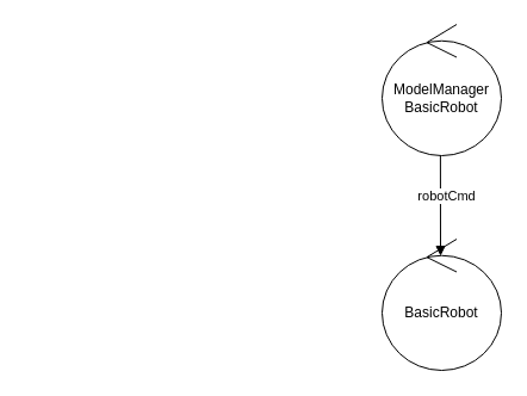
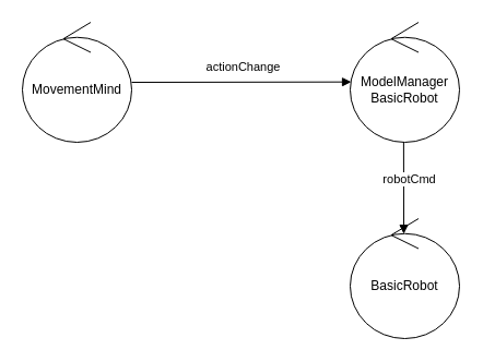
  <mxCell id="0" />
  <mxCell id="1" parent="0" />
+ <mxCell id="2" value="MovementMind" style="ellipse;shape=umlControl;whiteSpace=wrap;html=1;" vertex="1" parent="1"><mxGeometry x="20" y="20" width="100" height="110" as="geometry" /></mxCell>
  <mxCell id="3" value="ModelManager&lt;br&gt;BasicRobot" style="ellipse;shape=umlControl;whiteSpace=wrap;html=1;" vertex="1" parent="1"><mxGeometry x="320" y="20" width="100" height="110" as="geometry" /></mxCell>
+ <mxCell id="4" value="actionChange" style="html=1;verticalAlign=bottom;endArrow=block;entryX=0.01;entryY=0.497;entryDx=0;entryDy=0;entryPerimeter=0;" edge="1" parent="1" source="2" target="3"><mxGeometry x="0.015" y="5" width="80" relative="1" as="geometry"><mxPoint x="120" y="75" as="sourcePoint" /><mxPoint x="200" y="75" as="targetPoint" /><mxPoint as="offset" /></mxGeometry></mxCell>
  <mxCell id="5" value="robotCmd" style="html=1;verticalAlign=bottom;endArrow=block;entryX=0.49;entryY=0.128;entryDx=0;entryDy=0;entryPerimeter=0;exitX=0.489;exitY=0.99;exitDx=0;exitDy=0;exitPerimeter=0;" edge="1" parent="1" target="6"><mxGeometry x="0.015" y="5" width="80" relative="1" as="geometry"><mxPoint x="368.9" y="129.9" as="sourcePoint" /><mxPoint x="371" y="210.02" as="targetPoint" /><mxPoint as="offset" /></mxGeometry></mxCell>
  <mxCell id="6" value="BasicRobot" style="ellipse;shape=umlControl;whiteSpace=wrap;html=1;" vertex="1" parent="1"><mxGeometry x="320" y="200" width="100" height="110" as="geometry" /></mxCell>
